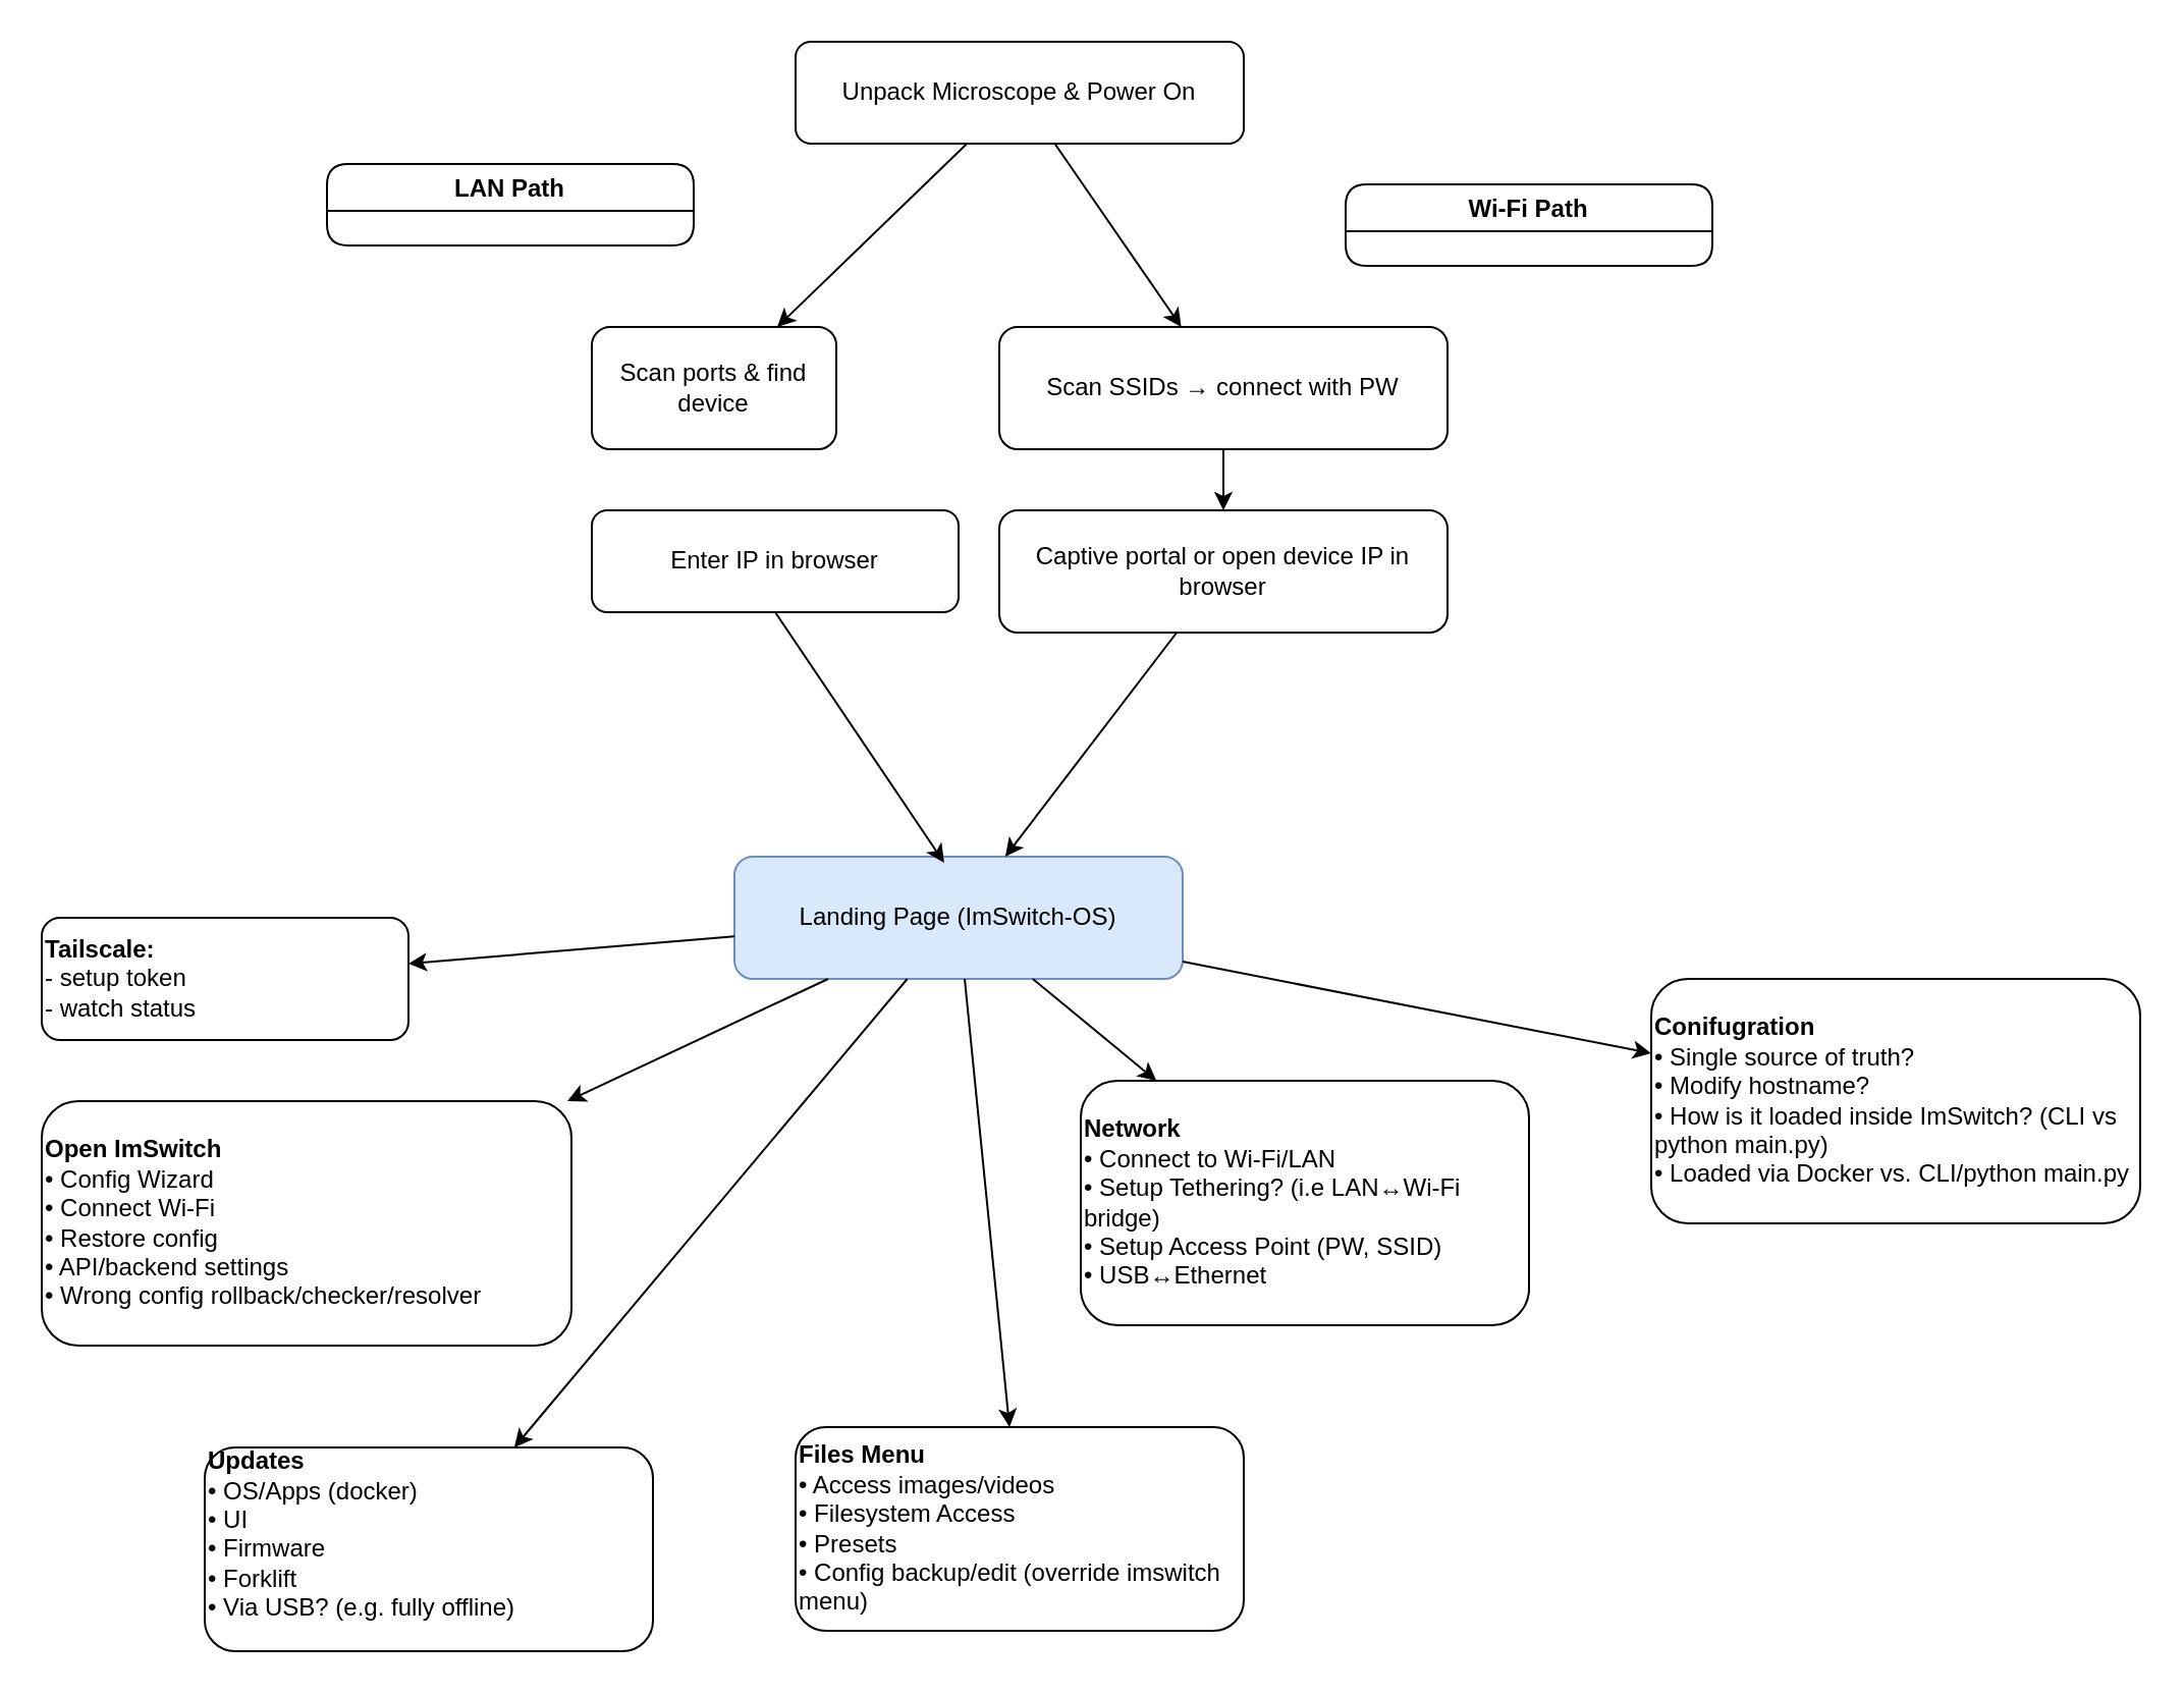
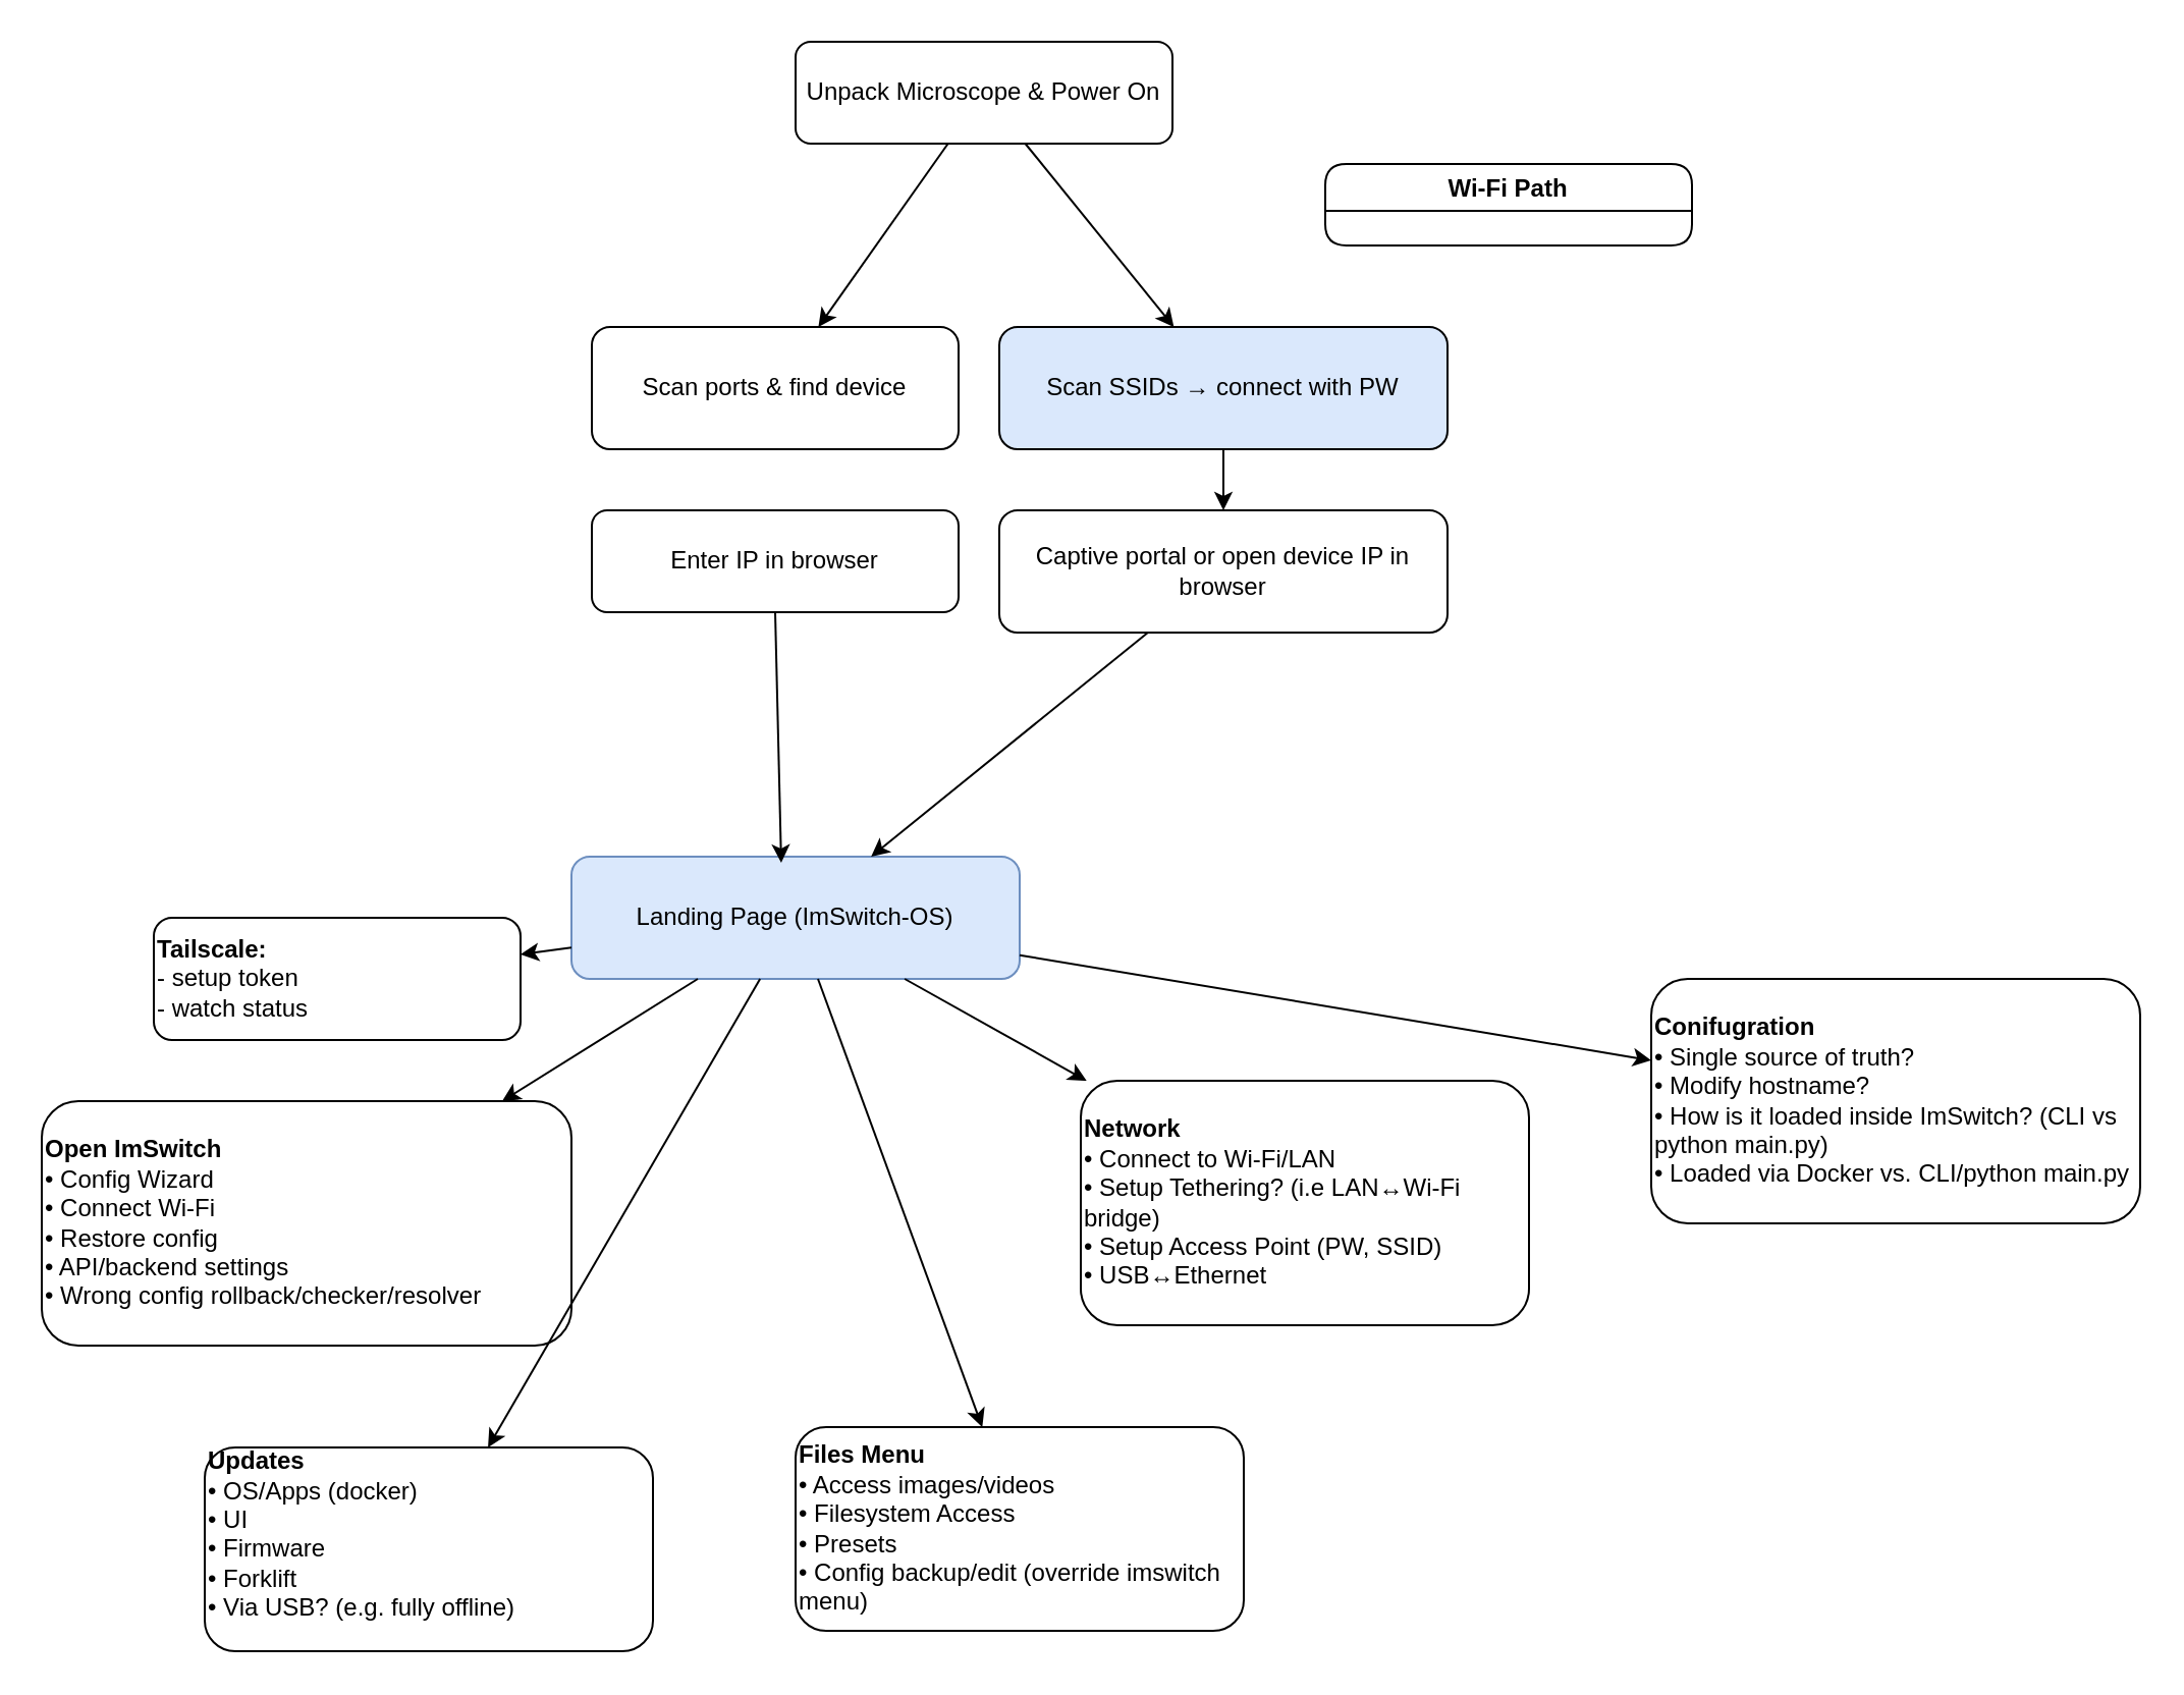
  <mxCell id="0" />
  <mxCell id="1" parent="0" />
- <mxCell id="2" value="Unpack Microscope &amp; Power On" style="rounded=1;whiteSpace=wrap;html=1;" parent="1" vertex="1"><mxGeometry x="390" y="20" width="220" height="50" as="geometry" /></mxCell>
- <mxCell id="3" value="LAN Path" style="swimlane;rounded=1;" parent="1" vertex="1"><mxGeometry x="160" y="80" width="180" height="40" as="geometry" /></mxCell>
- <mxCell id="4" value="Wi‑Fi Path" style="swimlane;rounded=1;" parent="1" vertex="1"><mxGeometry x="660" y="90" width="180" height="40" as="geometry" /></mxCell>
- <mxCell id="5" value="Scan ports &amp; find device" style="rounded=1;whiteSpace=wrap;html=1;" parent="1" vertex="1"><mxGeometry x="290" y="160" width="120" height="60" as="geometry" /></mxCell>
- <mxCell id="6" value="Scan SSIDs → connect with PW" style="rounded=1;whiteSpace=wrap;html=1;" parent="1" vertex="1"><mxGeometry x="490" y="160" width="220" height="60" as="geometry" /></mxCell>
+ <mxCell id="2" value="Unpack Microscope &amp; Power On" style="rounded=1;whiteSpace=wrap;html=1;" parent="1" vertex="1"><mxGeometry x="390" y="20" width="185" height="50" as="geometry" /></mxCell>
+ <mxCell id="4" value="Wi‑Fi Path" style="swimlane;rounded=1;" parent="1" vertex="1"><mxGeometry x="650" y="80" width="180" height="40" as="geometry" /></mxCell>
+ <mxCell id="5" value="Scan ports &amp; find device" style="rounded=1;whiteSpace=wrap;html=1;" parent="1" vertex="1"><mxGeometry x="290" y="160" width="180" height="60" as="geometry" /></mxCell>
+ <mxCell id="6" value="Scan SSIDs → connect with PW" style="rounded=1;whiteSpace=wrap;html=1;fillColor=#dae8fc;" parent="1" vertex="1"><mxGeometry x="490" y="160" width="220" height="60" as="geometry" /></mxCell>
  <mxCell id="7" value="Enter IP in browser" style="rounded=1;whiteSpace=wrap;html=1;" parent="1" vertex="1"><mxGeometry x="290" y="250" width="180" height="50" as="geometry" /></mxCell>
  <mxCell id="8" value="Captive portal or open device IP in browser" style="rounded=1;whiteSpace=wrap;html=1;" parent="1" vertex="1"><mxGeometry x="490" y="250" width="220" height="60" as="geometry" /></mxCell>
- <mxCell id="9" value="Landing Page (ImSwitch‑OS)" style="rounded=1;whiteSpace=wrap;html=1;fillColor=#dae8fc;strokeColor=#6c8ebf;" parent="1" vertex="1"><mxGeometry x="360" y="420" width="220" height="60" as="geometry" /></mxCell>
- <mxCell id="10" value="&lt;b&gt;Tailscale:&amp;nbsp;&lt;/b&gt;&lt;div&gt;- setup token&amp;nbsp;&lt;/div&gt;&lt;div&gt;- watch status&lt;/div&gt;" style="rounded=1;whiteSpace=wrap;html=1;align=left;" parent="1" vertex="1"><mxGeometry x="20" y="450" width="180" height="60" as="geometry" /></mxCell>
+ <mxCell id="9" value="Landing Page (ImSwitch‑OS)" style="rounded=1;whiteSpace=wrap;html=1;fillColor=#dae8fc;strokeColor=#6c8ebf;" parent="1" vertex="1"><mxGeometry x="280" y="420" width="220" height="60" as="geometry" /></mxCell>
+ <mxCell id="10" value="&lt;b&gt;Tailscale:&amp;nbsp;&lt;/b&gt;&lt;div&gt;- setup token&amp;nbsp;&lt;/div&gt;&lt;div&gt;- watch status&lt;/div&gt;" style="rounded=1;whiteSpace=wrap;html=1;align=left;" parent="1" vertex="1"><mxGeometry x="75" y="450" width="180" height="60" as="geometry" /></mxCell>
  <mxCell id="11" value="&lt;b&gt;Open ImSwitch&amp;nbsp;&lt;/b&gt;&lt;div&gt;• Config Wizard&amp;nbsp;&lt;/div&gt;&lt;div&gt;• Connect Wi‑Fi&amp;nbsp;&lt;/div&gt;&lt;div&gt;• Restore config&amp;nbsp;&lt;/div&gt;&lt;div&gt;• API/backend settings&amp;nbsp;&lt;/div&gt;&lt;div&gt;• Wrong config rollback/checker/resolver&lt;/div&gt;" style="rounded=1;whiteSpace=wrap;html=1;align=left;" parent="1" vertex="1"><mxGeometry x="20" y="540" width="260" height="120" as="geometry" /></mxCell>
  <mxCell id="12" value="&lt;b&gt;Network&amp;nbsp;&lt;/b&gt;&lt;div&gt;• Connect to Wi‑Fi/LAN&amp;nbsp;&lt;/div&gt;&lt;div&gt;• Setup Tethering? (i.e&lt;span style=&quot;background-color: transparent; color: light-dark(rgb(0, 0, 0), rgb(255, 255, 255));&quot;&gt;&amp;nbsp;LAN↔Wi‑Fi bridge)&lt;/span&gt;&lt;/div&gt;&lt;div&gt;&lt;span style=&quot;background-color: transparent; color: light-dark(rgb(0, 0, 0), rgb(255, 255, 255));&quot;&gt;• Setup Access Point (PW, SSID)&lt;/span&gt;&lt;/div&gt;&lt;div&gt;&lt;span style=&quot;background-color: transparent; color: light-dark(rgb(0, 0, 0), rgb(255, 255, 255));&quot;&gt;• USB↔Ethernet&lt;/span&gt;&lt;/div&gt;" style="rounded=1;whiteSpace=wrap;html=1;align=left;" parent="1" vertex="1"><mxGeometry x="530" y="530" width="220" height="120" as="geometry" /></mxCell>
  <mxCell id="13" value="&lt;b&gt;Conifugration&amp;nbsp;&lt;/b&gt;&lt;div&gt;• Single source of truth?&amp;nbsp;&lt;/div&gt;&lt;div&gt;• Modify hostname?&amp;nbsp;&lt;/div&gt;&lt;div&gt;• How is it loaded inside ImSwitch? (CLI vs python main.py)&lt;/div&gt;&lt;div&gt;• Loaded via Docker vs. CLI/python main.py&lt;/div&gt;" style="rounded=1;whiteSpace=wrap;html=1;align=left;" parent="1" vertex="1"><mxGeometry x="810" y="480" width="240" height="120" as="geometry" /></mxCell>
  <mxCell id="14" value="&lt;b&gt;Updates&amp;nbsp;&lt;/b&gt;&lt;div style=&quot;&quot;&gt;• OS/Apps (docker)&amp;nbsp;&lt;/div&gt;&lt;div style=&quot;&quot;&gt;• UI&amp;nbsp;&lt;/div&gt;&lt;div style=&quot;&quot;&gt;• Firmware&lt;/div&gt;&lt;div style=&quot;&quot;&gt;• Forklift&lt;/div&gt;&lt;div style=&quot;&quot;&gt;• Via USB? (e.g. fully offline)&lt;/div&gt;&lt;div&gt;&lt;br&gt;&lt;/div&gt;" style="rounded=1;whiteSpace=wrap;html=1;align=left;" parent="1" vertex="1"><mxGeometry x="100" y="710" width="220" height="100" as="geometry" /></mxCell>
  <mxCell id="15" value="&lt;b&gt;Files Menu&lt;/b&gt;&lt;div&gt;• Access images/videos&lt;/div&gt;&lt;div&gt;• Filesystem Access&lt;/div&gt;&lt;div&gt;• Presets&amp;nbsp;&lt;/div&gt;&lt;div&gt;• Config backup/edit (override imswitch menu)&lt;/div&gt;" style="rounded=1;whiteSpace=wrap;html=1;align=left;" parent="1" vertex="1"><mxGeometry x="390" y="700" width="220" height="100" as="geometry" /></mxCell>
  <mxCell id="16" parent="1" source="2" target="5" edge="1"><mxGeometry relative="1" as="geometry" /></mxCell>
  <mxCell id="17" parent="1" source="2" target="6" edge="1"><mxGeometry relative="1" as="geometry" /></mxCell>
  <mxCell id="18" parent="1" source="6" target="8" edge="1"><mxGeometry relative="1" as="geometry" /></mxCell>
  <mxCell id="19" style="exitX=0.5;exitY=1;exitDx=0;exitDy=0;entryX=0.468;entryY=0.05;entryDx=0;entryDy=0;entryPerimeter=0;" parent="1" source="7" target="9" edge="1"><mxGeometry relative="1" as="geometry"><Array as="points" /></mxGeometry></mxCell>
  <mxCell id="20" parent="1" source="8" target="9" edge="1"><mxGeometry relative="1" as="geometry" /></mxCell>
  <mxCell id="21" parent="1" source="9" target="11" edge="1"><mxGeometry relative="1" as="geometry" /></mxCell>
  <mxCell id="22" parent="1" source="9" target="12" edge="1"><mxGeometry relative="1" as="geometry" /></mxCell>
  <mxCell id="23" parent="1" source="9" target="13" edge="1"><mxGeometry relative="1" as="geometry" /></mxCell>
  <mxCell id="24" parent="1" source="9" target="14" edge="1"><mxGeometry relative="1" as="geometry" /></mxCell>
  <mxCell id="25" parent="1" source="9" target="15" edge="1"><mxGeometry relative="1" as="geometry" /></mxCell>
  <mxCell id="26" parent="1" source="9" target="10" edge="1"><mxGeometry relative="1" as="geometry" /></mxCell>
